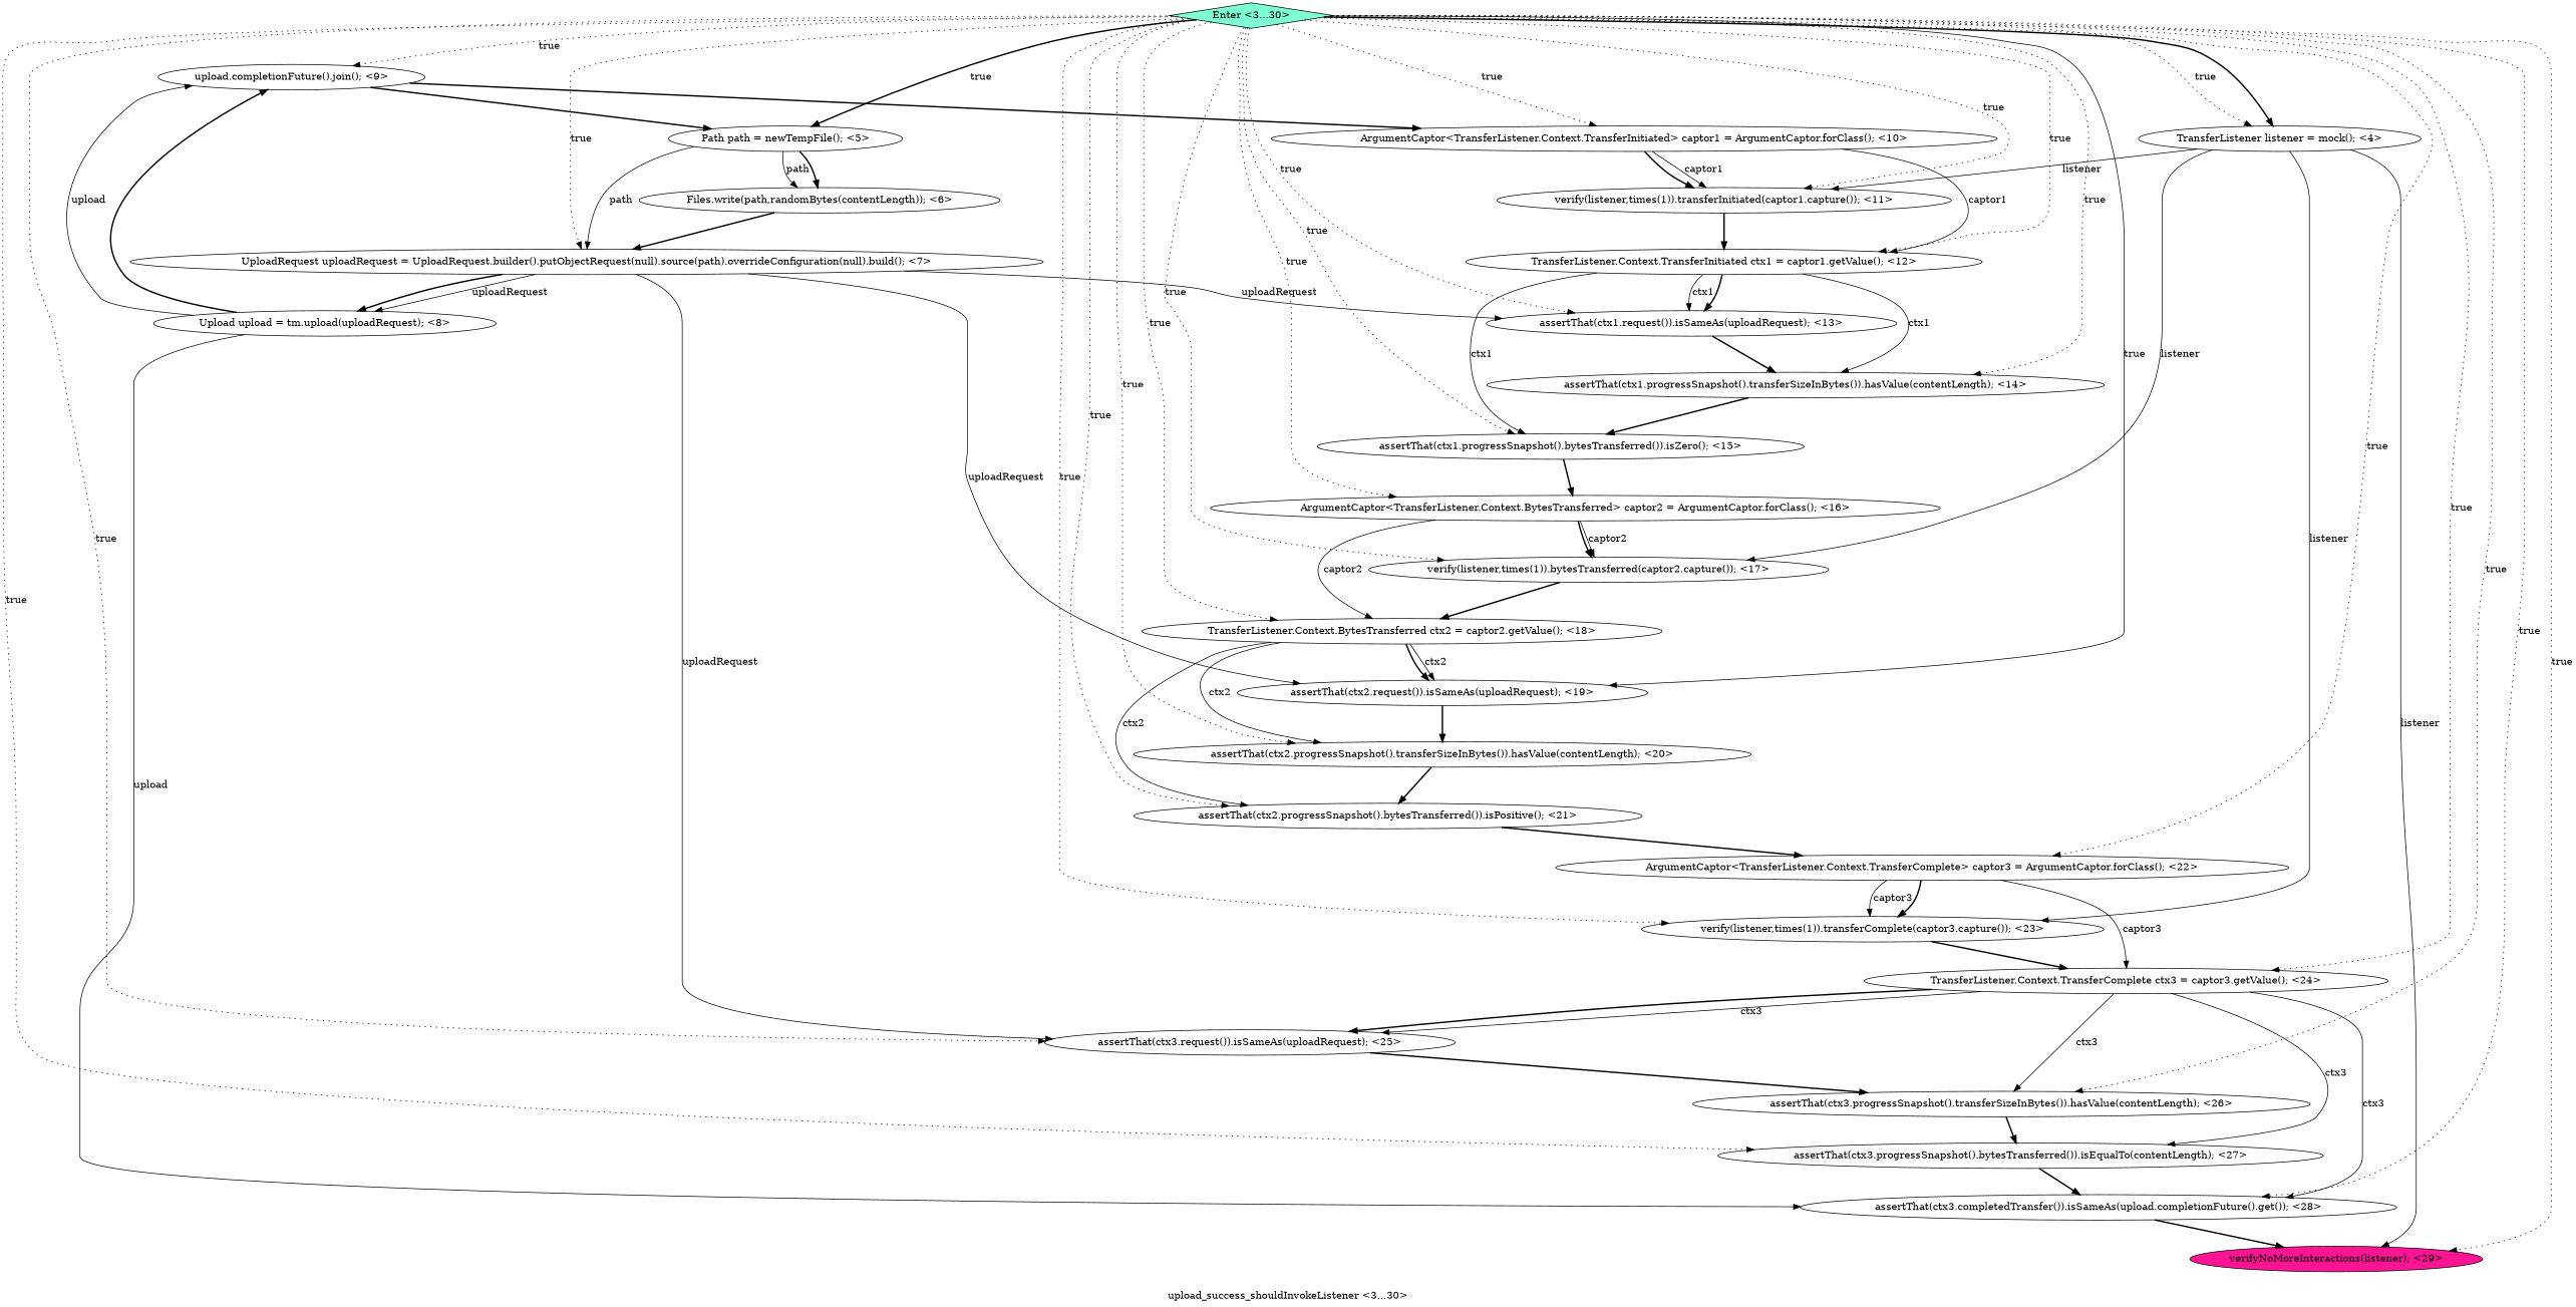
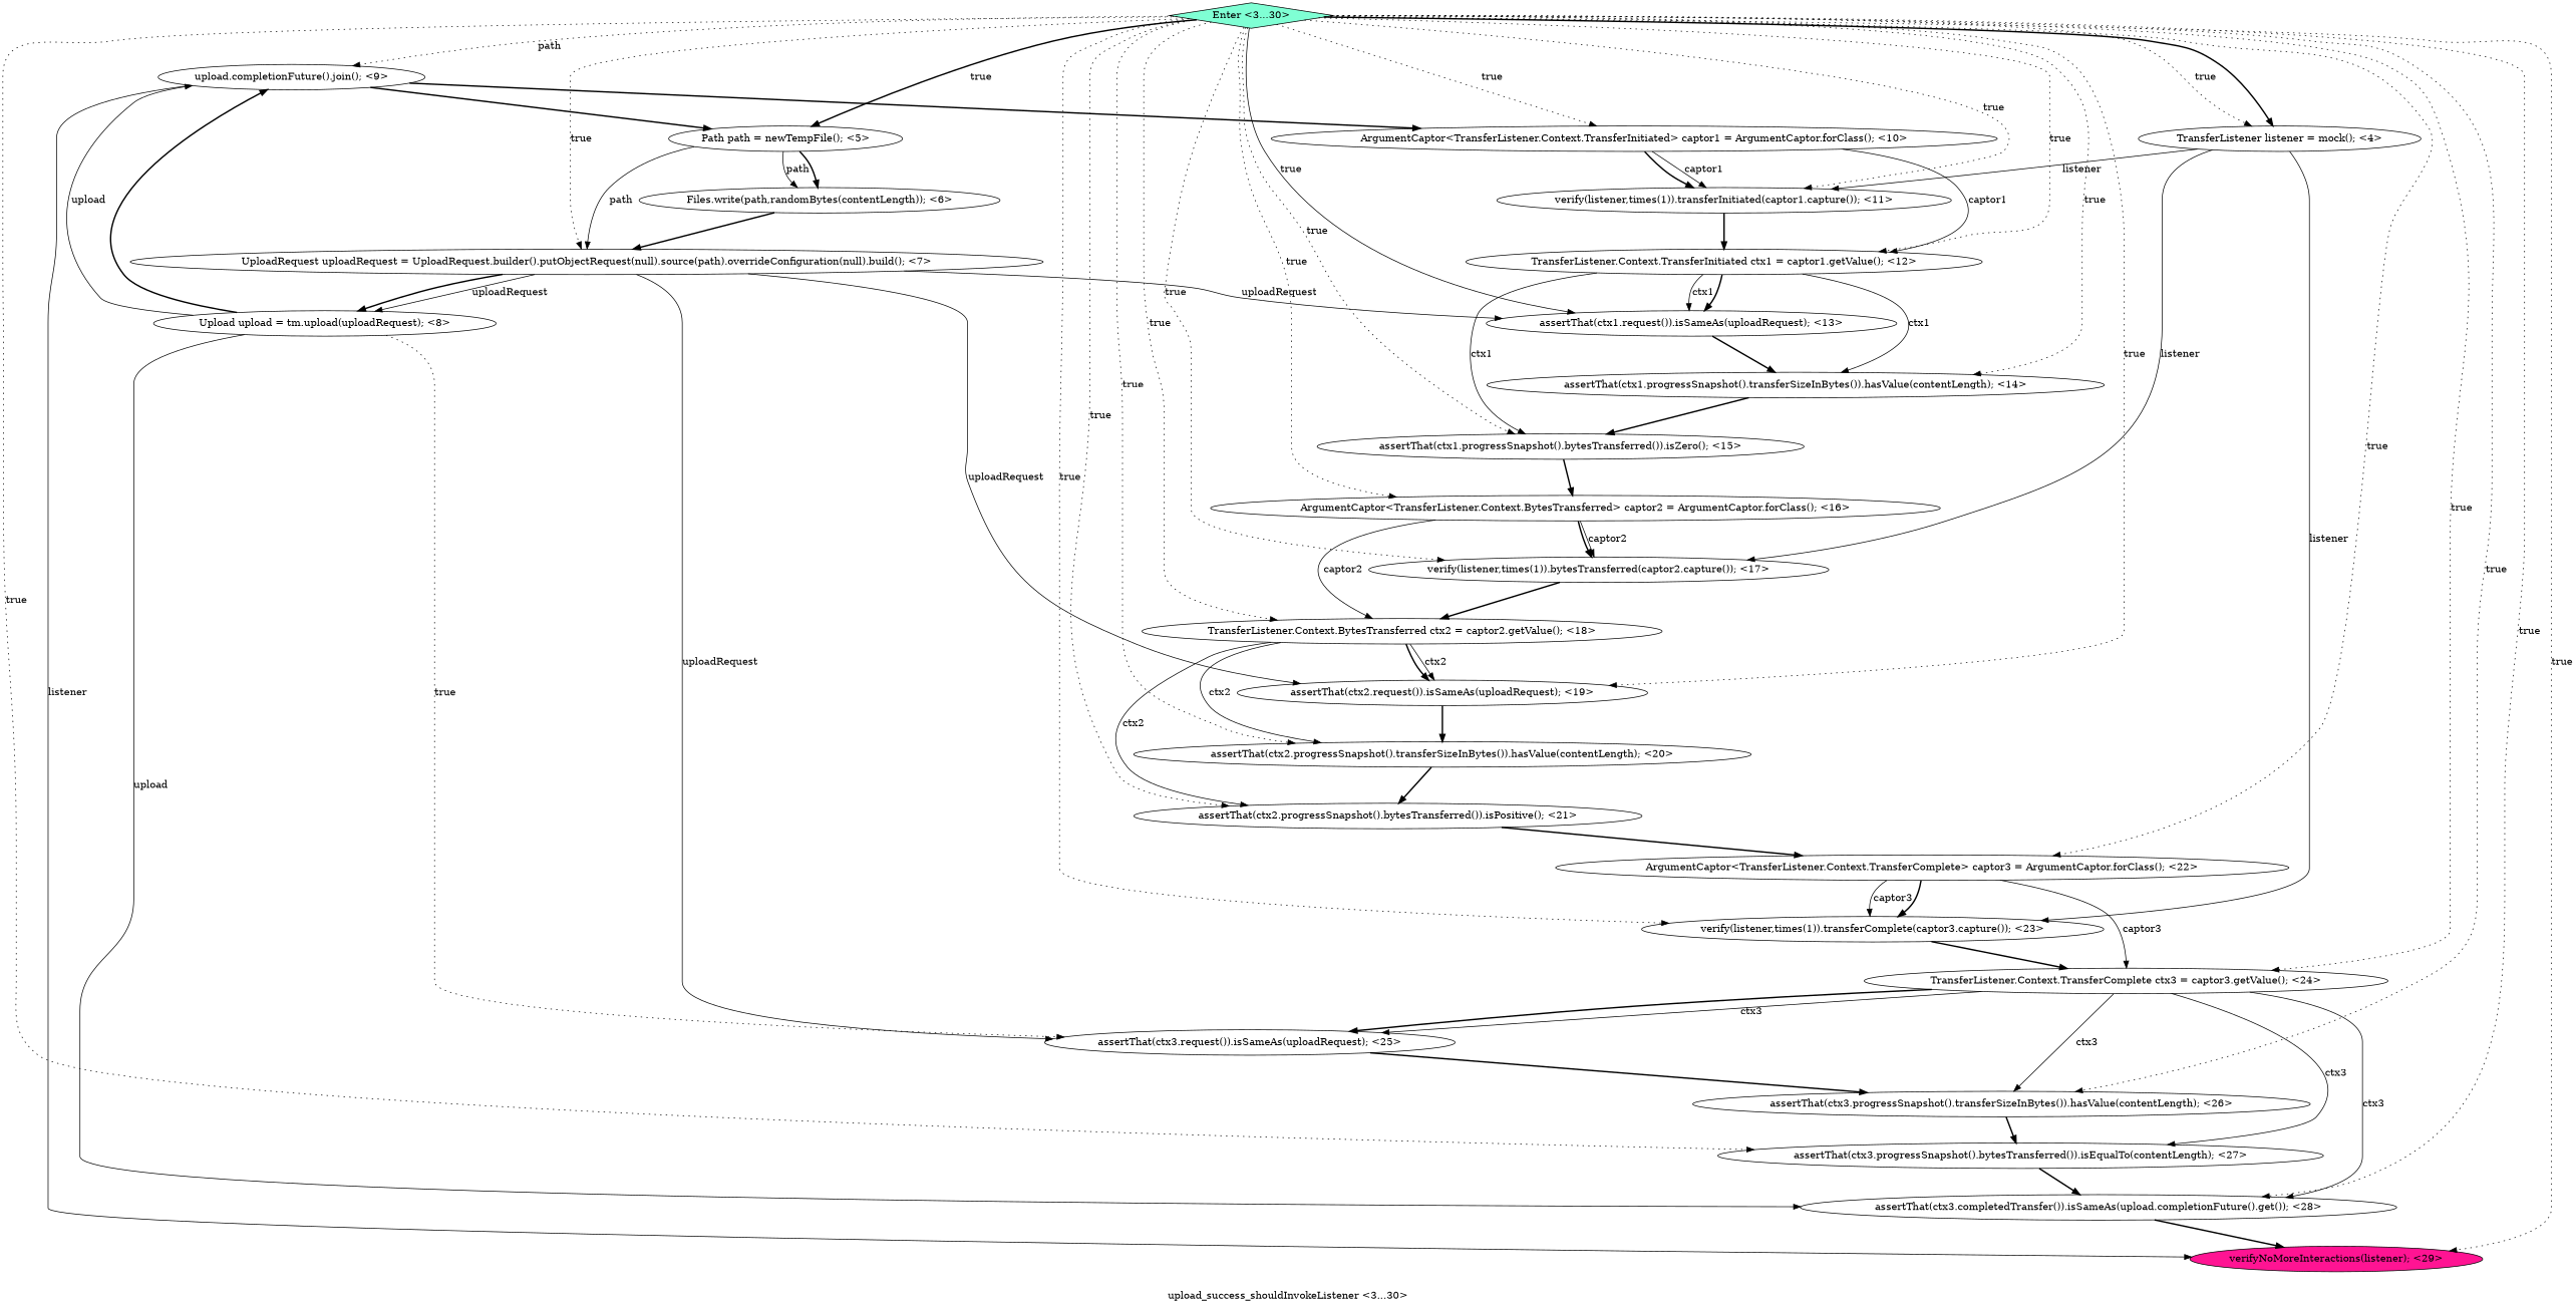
  digraph {
    label="upload_success_shouldInvokeListener <3...30>"
    node [fillcolor=white shape=ellipse style=filled]
    edge [style=solid]
    n1 [label="ArgumentCaptor<TransferListener.Context.BytesTransferred> captor2 = ArgumentCaptor.forClass(); <16>"]
    n2 [label="verify(listener,times(1)).bytesTransferred(captor2.capture()); <17>"]
    n3 [label="TransferListener.Context.BytesTransferred ctx2 = captor2.getValue(); <18>"]
    n4 [label="assertThat(ctx2.progressSnapshot().transferSizeInBytes()).hasValue(contentLength); <20>"]
    n5 [label="assertThat(ctx2.progressSnapshot().bytesTransferred()).isPositive(); <21>"]
    n6 [label="assertThat(ctx2.request()).isSameAs(uploadRequest); <19>"]
    n7 [label="Files.write(path,randomBytes(contentLength)); <6>"]
    n8 [label="UploadRequest uploadRequest = UploadRequest.builder().putObjectRequest(null).source(path).overrideConfiguration(null).build(); <7>"]
    n9 [label="assertThat(ctx1.request()).isSameAs(uploadRequest); <13>"]
    n10 [label="assertThat(ctx3.request()).isSameAs(uploadRequest); <25>"]
    n11 [label="Upload upload = tm.upload(uploadRequest); <8>"]
    n12 [label="upload.completionFuture().join(); <9>"]
    n13 [label="ArgumentCaptor<TransferListener.Context.TransferInitiated> captor1 = ArgumentCaptor.forClass(); <10>"]
    n14 [label="Path path = newTempFile(); <5>"]
    n15 [label="verify(listener,times(1)).transferInitiated(captor1.capture()); <11>"]
    n16 [label="TransferListener.Context.TransferInitiated ctx1 = captor1.getValue(); <12>"]
    n17 [label="assertThat(ctx1.progressSnapshot().transferSizeInBytes()).hasValue(contentLength); <14>"]
    n18 [label="assertThat(ctx1.progressSnapshot().bytesTransferred()).isZero(); <15>"]
    n19 [label="ArgumentCaptor<TransferListener.Context.TransferComplete> captor3 = ArgumentCaptor.forClass(); <22>"]
    n20 [label="TransferListener.Context.TransferComplete ctx3 = captor3.getValue(); <24>"]
    n21 [label="verify(listener,times(1)).transferComplete(captor3.capture()); <23>"]
    n22 [label="assertThat(ctx3.completedTransfer()).isSameAs(upload.completionFuture().get()); <28>"]
    n23 [label="assertThat(ctx3.progressSnapshot().bytesTransferred()).isEqualTo(contentLength); <27>"]
    n24 [label="assertThat(ctx3.progressSnapshot().transferSizeInBytes()).hasValue(contentLength); <26>"]
    n25 [fillcolor=deeppink label="verifyNoMoreInteractions(listener); <29>"]
    n26 [label="TransferListener listener = mock(); <4>"]
    n27 [fillcolor=aquamarine label="Enter <3...30>" shape=diamond]
    n1 -> n2 [label=captor2]
    n1 -> n2 [style=bold]
    n1 -> n3 [label=captor2]
    n2 -> n3 [style=bold]
    n3 -> n4 [label=ctx2]
    n3 -> n5 [label=ctx2]
    n3 -> n6 [label=ctx2]
    n3 -> n6 [style=bold]
    n4 -> n5 [style=bold]
    n5 -> n19 [style=bold]
    n6 -> n4 [style=bold]
    n7 -> n8 [style=bold]
    n8 -> n6 [label=uploadRequest]
    n8 -> n9 [label=uploadRequest]
    n8 -> n10 [label=uploadRequest]
    n8 -> n11 [label=uploadRequest]
    n8 -> n11 [style=bold]
    n9 -> n17 [style=bold]
    n10 -> n24 [style=bold]
    n11 -> n12 [label=upload]
    n11 -> n12 [style=bold]
    n11 -> n22 [label=upload]
    n12 -> n13 [style=bold]
    n12 -> n14 [style=bold]
    n13 -> n15 [label=captor1]
    n13 -> n15 [style=bold]
    n13 -> n16 [label=captor1]
    n14 -> n7 [label=path]
    n14 -> n7 [style=bold]
    n14 -> n8 [label=path]
    n15 -> n16 [style=bold]
    n16 -> n9 [label=ctx1]
    n16 -> n9 [style=bold]
    n16 -> n17 [label=ctx1]
    n16 -> n18 [label=ctx1]
    n17 -> n18 [style=bold]
    n18 -> n1 [style=bold]
    n19 -> n20 [label=captor3]
    n19 -> n21 [label=captor3]
    n19 -> n21 [style=bold]
    n20 -> n10 [label=ctx3]
    n20 -> n10 [style=bold]
    n20 -> n22 [label=ctx3]
    n20 -> n23 [label=ctx3]
    n20 -> n24 [label=ctx3]
    n21 -> n20 [style=bold]
    n22 -> n25 [style=bold]
    n23 -> n22 [style=bold]
    n24 -> n23 [style=bold]
    n26 -> n2 [label=listener]
    n26 -> n15 [label=listener]
    n26 -> n21 [label=listener]
-   n26 -> n25 [label=listener]
+   n12 -> n25 [label=listener]
    n27 -> n1 [label=true style=dotted]
    n27 -> n2 [label=true style=dotted]
    n27 -> n3 [label=true style=dotted]
    n27 -> n4 [label=true style=dotted]
    n27 -> n5 [label=true style=dotted]
-   n27 -> n6 [label=true]
+   n27 -> n6 [label=true style=dotted]
    n27 -> n8 [label=true style=dotted]
-   n27 -> n9 [label=true style=dotted]
-   n27 -> n10 [label=true style=dotted]
-   n27 -> n12 [label=true style=dotted]
+   n27 -> n9 [label=true]
+   n11 -> n10 [label=true style=dotted]
+   n27 -> n12 [label=path style=dotted]
    n27 -> n13 [label=true style=dotted]
    n27 -> n14 [label=true style=bold]
    n27 -> n15 [label=true style=dotted]
    n27 -> n16 [label=true style=dotted]
    n27 -> n17 [label=true style=dotted]
    n27 -> n18 [label=true style=dotted]
    n27 -> n19 [label=true style=dotted]
    n27 -> n20 [label=true style=dotted]
    n27 -> n21 [label=true style=dotted]
    n27 -> n22 [label=true style=dotted]
    n27 -> n23 [label=true style=dotted]
    n27 -> n24 [label=true style=dotted]
    n27 -> n25 [label=true style=dotted]
    n27 -> n26 [label=true style=dotted]
    n27 -> n26 [style=bold]
  }
